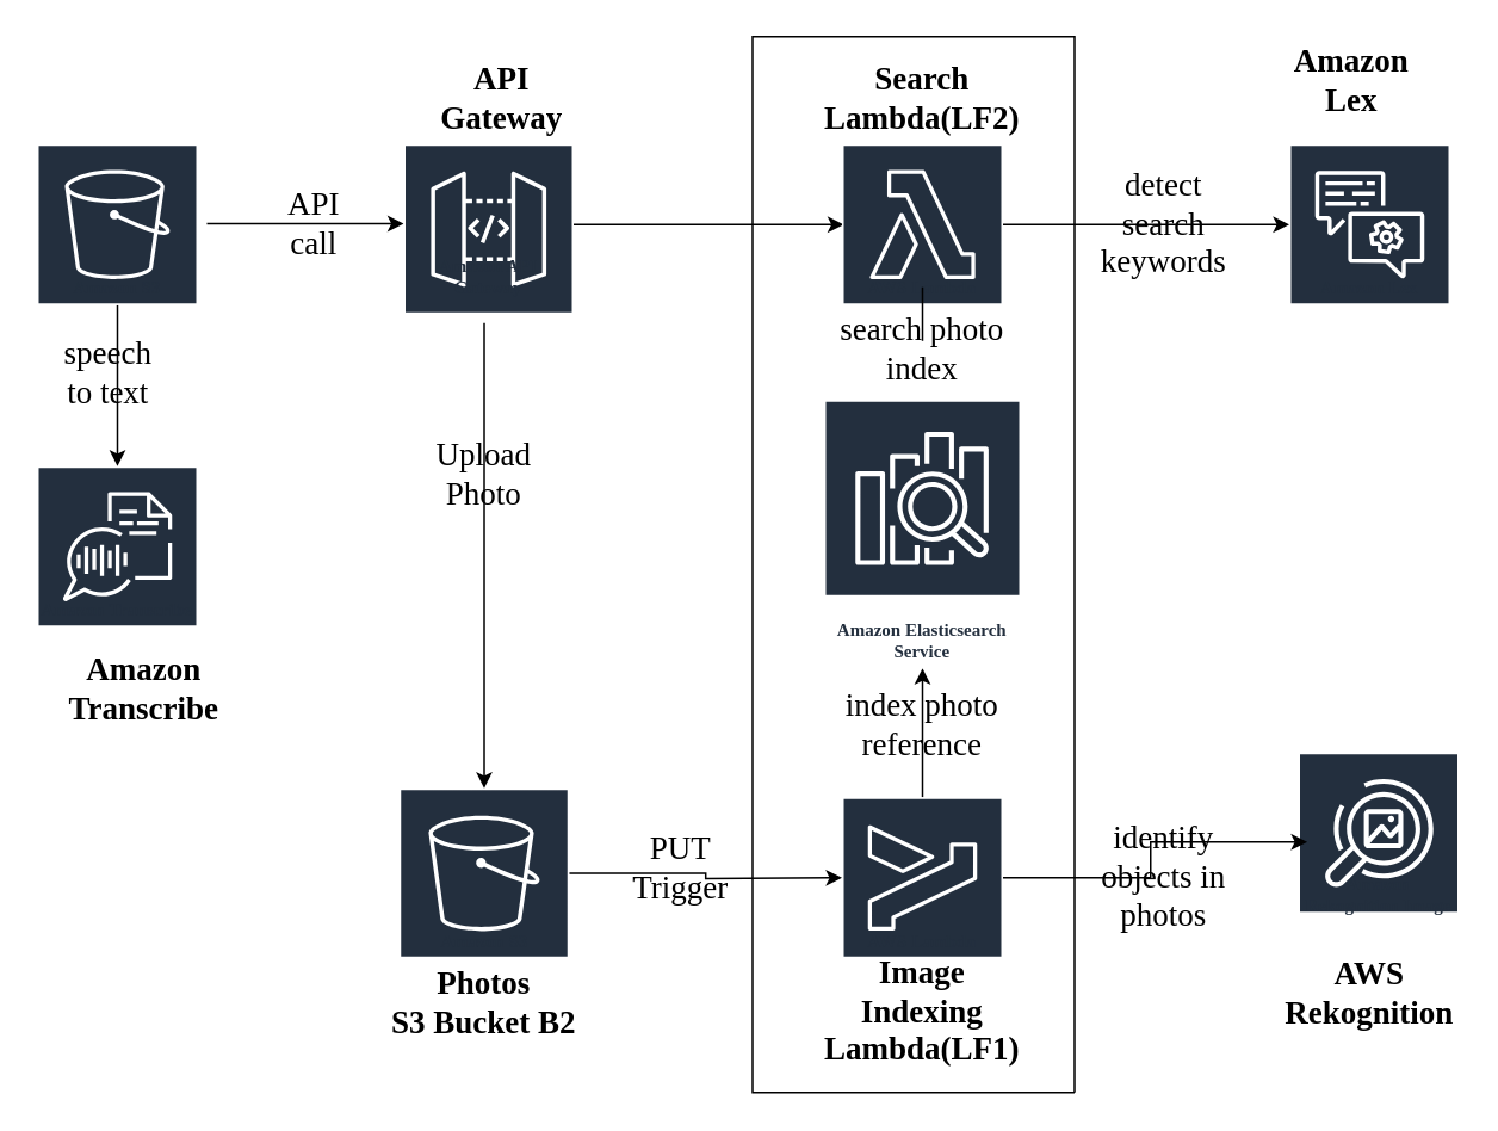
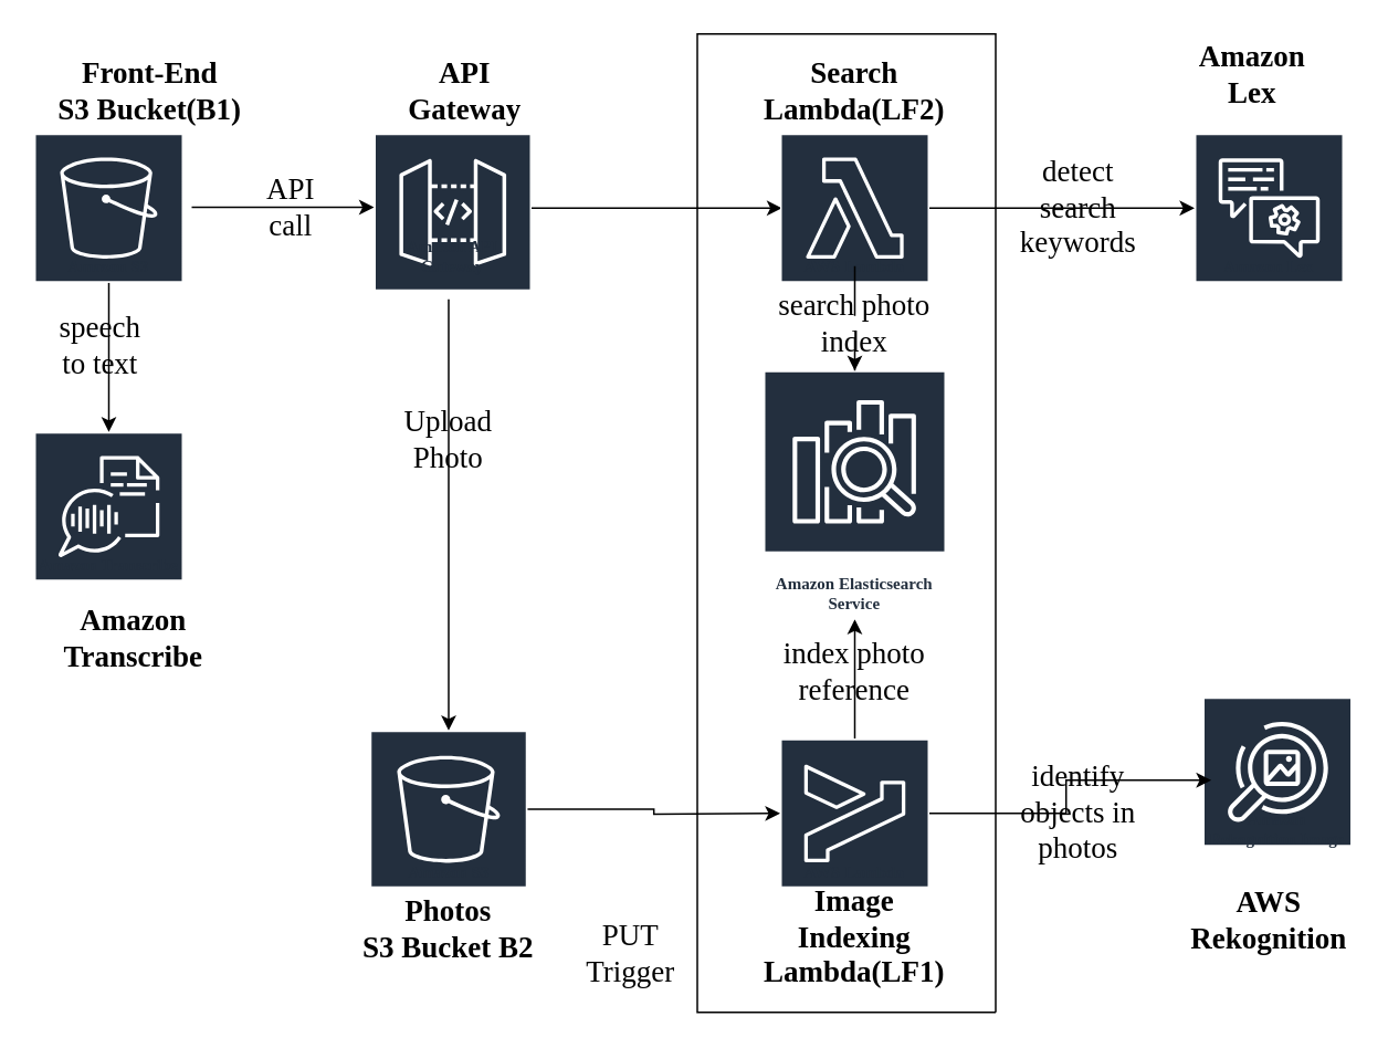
  <mxCell id="0" />
  <mxCell id="1" parent="0" />
  <mxCell id="2" value="" style="endArrow=classic;html=1;rounded=0;exitX=1;exitY=0.5;exitDx=0;exitDy=0;exitPerimeter=0;" edge="1" parent="1"><mxGeometry width="50" height="50" relative="1" as="geometry"><mxPoint x="115" y="124.5" as="sourcePoint" /><mxPoint x="225" y="124.5" as="targetPoint" /></mxGeometry></mxCell>
  <mxCell id="3" value="&lt;b&gt;Photos&lt;br&gt;S3 Bucket B2&lt;/b&gt;" style="text;html=1;strokeColor=none;fillColor=none;align=center;verticalAlign=middle;whiteSpace=wrap;rounded=0;fontFamily=Georgia;fontSize=18;" vertex="1" parent="1"><mxGeometry x="205" y="545" width="130" height="30" as="geometry" /></mxCell>
  <mxCell id="4" value="&lt;b&gt;Amazon&lt;br&gt;Transcribe&lt;/b&gt;" style="text;html=1;strokeColor=none;fillColor=none;align=center;verticalAlign=middle;whiteSpace=wrap;rounded=0;fontFamily=Georgia;fontSize=18;" vertex="1" parent="1"><mxGeometry x="60" y="370" width="40" height="30" as="geometry" /></mxCell>
  <mxCell id="5" value="&lt;b&gt;API Gateway&lt;/b&gt;" style="text;html=1;strokeColor=none;fillColor=none;align=center;verticalAlign=middle;whiteSpace=wrap;rounded=0;fontFamily=Georgia;fontSize=18;" vertex="1" parent="1"><mxGeometry x="240" y="40" width="80" height="30" as="geometry" /></mxCell>
+ <mxCell id="6" value="&lt;b&gt;Front-End&lt;br&gt;S3 Bucket(B1)&lt;br&gt;&lt;/b&gt;" style="text;html=1;strokeColor=none;fillColor=none;align=center;verticalAlign=middle;whiteSpace=wrap;rounded=0;fontFamily=Georgia;fontSize=18;" vertex="1" parent="1"><mxGeometry x="20" y="40" width="140" height="30" as="geometry" /></mxCell>
  <mxCell id="7" value="Amazon Rekognition Image" style="sketch=0;outlineConnect=0;fontColor=#232F3E;gradientColor=none;strokeColor=#ffffff;fillColor=#232F3E;dashed=0;verticalLabelPosition=middle;verticalAlign=bottom;align=center;html=1;whiteSpace=wrap;fontSize=10;fontStyle=1;spacing=3;shape=mxgraph.aws4.productIcon;prIcon=mxgraph.aws4.rekognition_image;fontFamily=Georgia;" vertex="1" parent="1"><mxGeometry x="725" y="420" width="90" height="95" as="geometry" /></mxCell>
  <mxCell id="8" value="Amazon Lex" style="sketch=0;outlineConnect=0;fontColor=#232F3E;gradientColor=none;strokeColor=#ffffff;fillColor=#232F3E;dashed=0;verticalLabelPosition=middle;verticalAlign=bottom;align=center;html=1;whiteSpace=wrap;fontSize=10;fontStyle=1;spacing=3;shape=mxgraph.aws4.productIcon;prIcon=mxgraph.aws4.lex;fontFamily=Georgia;" vertex="1" parent="1"><mxGeometry x="720" y="80" width="90" height="90" as="geometry" /></mxCell>
  <mxCell id="9" value="Amazon Transcribe" style="sketch=0;outlineConnect=0;fontColor=#232F3E;gradientColor=none;strokeColor=#ffffff;fillColor=#232F3E;dashed=0;verticalLabelPosition=middle;verticalAlign=bottom;align=center;html=1;whiteSpace=wrap;fontSize=10;fontStyle=1;spacing=3;shape=mxgraph.aws4.productIcon;prIcon=mxgraph.aws4.transcribe;fontFamily=Georgia;" vertex="1" parent="1"><mxGeometry x="20" y="260" width="90" height="90" as="geometry" /></mxCell>
  <mxCell id="10" value="&lt;b&gt;Amazon Lex&lt;/b&gt;" style="text;html=1;strokeColor=none;fillColor=none;align=center;verticalAlign=middle;whiteSpace=wrap;rounded=0;fontFamily=Georgia;fontSize=18;" vertex="1" parent="1"><mxGeometry x="725" y="30" width="60" height="30" as="geometry" /></mxCell>
  <mxCell id="11" value="&lt;b&gt;AWS&lt;br&gt;Rekognition&lt;br&gt;&lt;/b&gt;" style="text;html=1;strokeColor=none;fillColor=none;align=center;verticalAlign=middle;whiteSpace=wrap;rounded=0;fontFamily=Georgia;fontSize=18;" vertex="1" parent="1"><mxGeometry x="735" y="540" width="60" height="30" as="geometry" /></mxCell>
  <mxCell id="12" style="edgeStyle=orthogonalEdgeStyle;rounded=0;orthogonalLoop=1;jettySize=auto;html=1;fontFamily=Georgia;fontSize=18;" edge="1" parent="1" source="13" target="9"><mxGeometry relative="1" as="geometry" /></mxCell>
  <mxCell id="13" value="Amazon S3" style="sketch=0;outlineConnect=0;fontColor=#232F3E;gradientColor=none;strokeColor=#ffffff;fillColor=#232F3E;dashed=0;verticalLabelPosition=middle;verticalAlign=bottom;align=center;html=1;whiteSpace=wrap;fontSize=10;fontStyle=1;spacing=3;shape=mxgraph.aws4.productIcon;prIcon=mxgraph.aws4.s3;fontFamily=Georgia;" vertex="1" parent="1"><mxGeometry x="20" y="80" width="90" height="90" as="geometry" /></mxCell>
  <mxCell id="14" style="edgeStyle=orthogonalEdgeStyle;rounded=0;orthogonalLoop=1;jettySize=auto;html=1;fontFamily=Georgia;fontSize=18;" edge="1" parent="1" source="15"><mxGeometry relative="1" as="geometry"><mxPoint x="470" y="490" as="targetPoint" /></mxGeometry></mxCell>
  <mxCell id="15" value="Amazon S3" style="sketch=0;outlineConnect=0;fontColor=#232F3E;gradientColor=none;strokeColor=#ffffff;fillColor=#232F3E;dashed=0;verticalLabelPosition=middle;verticalAlign=bottom;align=center;html=1;whiteSpace=wrap;fontSize=10;fontStyle=1;spacing=3;shape=mxgraph.aws4.productIcon;prIcon=mxgraph.aws4.s3;fontFamily=Georgia;" vertex="1" parent="1"><mxGeometry x="222.5" y="440" width="95" height="95" as="geometry" /></mxCell>
  <mxCell id="16" style="edgeStyle=orthogonalEdgeStyle;rounded=0;orthogonalLoop=1;jettySize=auto;html=1;entryX=0.011;entryY=0.5;entryDx=0;entryDy=0;entryPerimeter=0;fontFamily=Georgia;fontSize=18;" edge="1" parent="1" source="17" target="20"><mxGeometry relative="1" as="geometry" /></mxCell>
  <mxCell id="17" value="Amazon API Gateway" style="sketch=0;outlineConnect=0;fontColor=#232F3E;gradientColor=none;strokeColor=#ffffff;fillColor=#232F3E;dashed=0;verticalLabelPosition=middle;verticalAlign=bottom;align=center;html=1;whiteSpace=wrap;fontSize=10;fontStyle=1;spacing=3;shape=mxgraph.aws4.productIcon;prIcon=mxgraph.aws4.api_gateway;fontFamily=Georgia;" vertex="1" parent="1"><mxGeometry x="225" y="80" width="95" height="90" as="geometry" /></mxCell>
+ <mxCell id="18" style="edgeStyle=orthogonalEdgeStyle;rounded=0;orthogonalLoop=1;jettySize=auto;html=1;fontFamily=Georgia;fontSize=18;startArrow=none;" edge="1" parent="1" source="33" target="26"><mxGeometry relative="1" as="geometry" /></mxCell>
  <mxCell id="19" style="edgeStyle=orthogonalEdgeStyle;rounded=0;orthogonalLoop=1;jettySize=auto;html=1;fontFamily=Georgia;fontSize=18;" edge="1" parent="1" source="20" target="8"><mxGeometry relative="1" as="geometry" /></mxCell>
  <mxCell id="20" value="AWS Lambda" style="sketch=0;outlineConnect=0;fontColor=#232F3E;gradientColor=none;strokeColor=#ffffff;fillColor=#232F3E;dashed=0;verticalLabelPosition=middle;verticalAlign=bottom;align=center;html=1;whiteSpace=wrap;fontSize=10;fontStyle=1;spacing=3;shape=mxgraph.aws4.productIcon;prIcon=mxgraph.aws4.lambda;fontFamily=Georgia;" vertex="1" parent="1"><mxGeometry x="470" y="80" width="90" height="90" as="geometry" /></mxCell>
  <mxCell id="21" style="edgeStyle=orthogonalEdgeStyle;rounded=0;orthogonalLoop=1;jettySize=auto;html=1;fontFamily=Georgia;fontSize=18;" edge="1" parent="1" source="23" target="26"><mxGeometry relative="1" as="geometry" /></mxCell>
  <mxCell id="22" style="edgeStyle=orthogonalEdgeStyle;rounded=0;orthogonalLoop=1;jettySize=auto;html=1;entryX=0.056;entryY=0.526;entryDx=0;entryDy=0;entryPerimeter=0;fontFamily=Georgia;fontSize=18;" edge="1" parent="1" source="23" target="7"><mxGeometry relative="1" as="geometry" /></mxCell>
  <mxCell id="23" value="AWS Lambda" style="sketch=0;outlineConnect=0;fontColor=#232F3E;gradientColor=none;strokeColor=#ffffff;fillColor=#232F3E;dashed=0;verticalLabelPosition=middle;verticalAlign=bottom;align=center;html=1;whiteSpace=wrap;fontSize=10;fontStyle=1;spacing=3;shape=mxgraph.aws4.productIcon;prIcon=mxgraph.aws4.lambda;fontFamily=Georgia;direction=south;" vertex="1" parent="1"><mxGeometry x="470" y="445" width="90" height="90" as="geometry" /></mxCell>
  <mxCell id="24" value="&lt;b&gt;Image Indexing&lt;br&gt;Lambda(LF1)&lt;/b&gt;" style="text;html=1;strokeColor=none;fillColor=none;align=center;verticalAlign=middle;whiteSpace=wrap;rounded=0;fontFamily=Georgia;fontSize=18;" vertex="1" parent="1"><mxGeometry x="485" y="550" width="60" height="30" as="geometry" /></mxCell>
  <mxCell id="25" value="&lt;b&gt;Search&lt;br&gt;Lambda(LF2)&lt;/b&gt;" style="text;html=1;strokeColor=none;fillColor=none;align=center;verticalAlign=middle;whiteSpace=wrap;rounded=0;fontFamily=Georgia;fontSize=18;" vertex="1" parent="1"><mxGeometry x="485" y="40" width="60" height="30" as="geometry" /></mxCell>
  <mxCell id="26" value="Amazon Elasticsearch Service" style="sketch=0;outlineConnect=0;fontColor=#232F3E;gradientColor=none;strokeColor=#ffffff;fillColor=#232F3E;dashed=0;verticalLabelPosition=middle;verticalAlign=bottom;align=center;html=1;whiteSpace=wrap;fontSize=10;fontStyle=1;spacing=3;shape=mxgraph.aws4.productIcon;prIcon=mxgraph.aws4.elasticsearch_service;fontFamily=Georgia;" vertex="1" parent="1"><mxGeometry x="460" y="223" width="110" height="150" as="geometry" /></mxCell>
  <mxCell id="27" value="" style="endArrow=none;html=1;rounded=0;fontFamily=Georgia;fontSize=18;" edge="1" parent="1"><mxGeometry width="50" height="50" relative="1" as="geometry"><mxPoint x="600" y="610" as="sourcePoint" /><mxPoint x="600" y="610" as="targetPoint" /><Array as="points"><mxPoint x="420" y="610" /><mxPoint x="420" y="20" /><mxPoint x="600" y="20" /></Array></mxGeometry></mxCell>
  <mxCell id="28" value="" style="endArrow=classic;html=1;rounded=0;fontFamily=Georgia;fontSize=18;" edge="1" parent="1" target="15"><mxGeometry width="50" height="50" relative="1" as="geometry"><mxPoint x="270" y="180" as="sourcePoint" /><mxPoint x="450" y="270" as="targetPoint" /></mxGeometry></mxCell>
  <mxCell id="29" value="Upload Photo" style="text;html=1;strokeColor=none;fillColor=none;align=center;verticalAlign=middle;whiteSpace=wrap;rounded=0;fontFamily=Georgia;fontSize=18;" vertex="1" parent="1"><mxGeometry x="240" y="250" width="60" height="30" as="geometry" /></mxCell>
  <mxCell id="30" value="detect search keywords" style="text;html=1;strokeColor=none;fillColor=none;align=center;verticalAlign=middle;whiteSpace=wrap;rounded=0;fontFamily=Georgia;fontSize=18;" vertex="1" parent="1"><mxGeometry x="620" y="110" width="60" height="30" as="geometry" /></mxCell>
  <mxCell id="31" value="identify objects in photos" style="text;html=1;strokeColor=none;fillColor=none;align=center;verticalAlign=middle;whiteSpace=wrap;rounded=0;fontFamily=Georgia;fontSize=18;" vertex="1" parent="1"><mxGeometry x="600" y="475" width="100" height="30" as="geometry" /></mxCell>
  <mxCell id="32" value="index photo reference" style="text;html=1;strokeColor=none;fillColor=none;align=center;verticalAlign=middle;whiteSpace=wrap;rounded=0;fontFamily=Georgia;fontSize=18;" vertex="1" parent="1"><mxGeometry x="465" y="390" width="100" height="30" as="geometry" /></mxCell>
  <mxCell id="33" value="search photo index" style="text;html=1;strokeColor=none;fillColor=none;align=center;verticalAlign=middle;whiteSpace=wrap;rounded=0;fontFamily=Georgia;fontSize=18;" vertex="1" parent="1"><mxGeometry x="460" y="180" width="110" height="30" as="geometry" /></mxCell>
  <mxCell id="34" value="" style="edgeStyle=orthogonalEdgeStyle;rounded=0;orthogonalLoop=1;jettySize=auto;html=1;fontFamily=Georgia;fontSize=18;endArrow=none;" edge="1" parent="1" source="20" target="33"><mxGeometry relative="1" as="geometry"><mxPoint x="515" y="170" as="sourcePoint" /><mxPoint x="515" y="220" as="targetPoint" /></mxGeometry></mxCell>
- <mxCell id="35" value="PUT&lt;br&gt;Trigger" style="text;html=1;strokeColor=none;fillColor=none;align=center;verticalAlign=middle;whiteSpace=wrap;rounded=0;fontFamily=Georgia;fontSize=18;" vertex="1" parent="1"><mxGeometry x="350" y="470" width="60" height="30" as="geometry" /></mxCell>
+ <mxCell id="35" value="PUT&lt;br&gt;Trigger" style="text;html=1;strokeColor=none;fillColor=none;align=center;verticalAlign=middle;whiteSpace=wrap;rounded=0;fontFamily=Georgia;fontSize=18;" vertex="1" parent="1"><mxGeometry x="350" y="560" width="60" height="30" as="geometry" /></mxCell>
  <mxCell id="36" value="speech to text" style="text;html=1;strokeColor=none;fillColor=none;align=center;verticalAlign=middle;whiteSpace=wrap;rounded=0;fontFamily=Georgia;fontSize=18;" vertex="1" parent="1"><mxGeometry x="30" y="193" width="60" height="30" as="geometry" /></mxCell>
  <mxCell id="37" value="API call" style="text;html=1;strokeColor=none;fillColor=none;align=center;verticalAlign=middle;whiteSpace=wrap;rounded=0;fontFamily=Georgia;fontSize=18;" vertex="1" parent="1"><mxGeometry x="145" y="110" width="60" height="30" as="geometry" /></mxCell>
